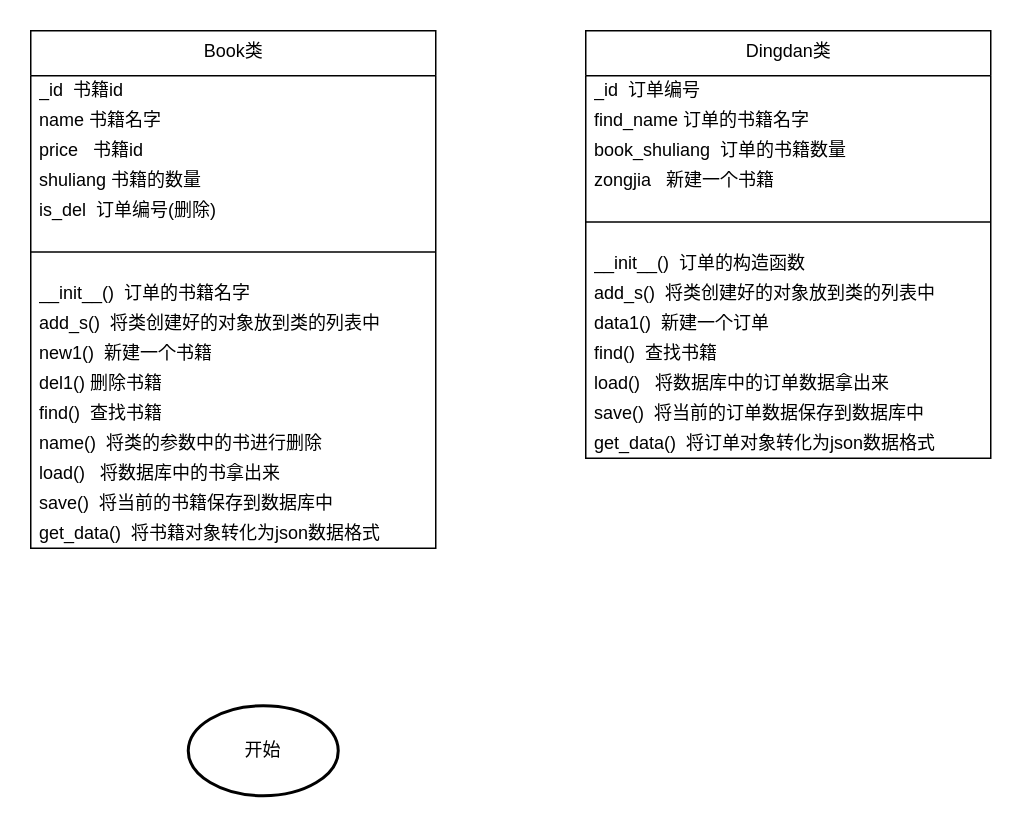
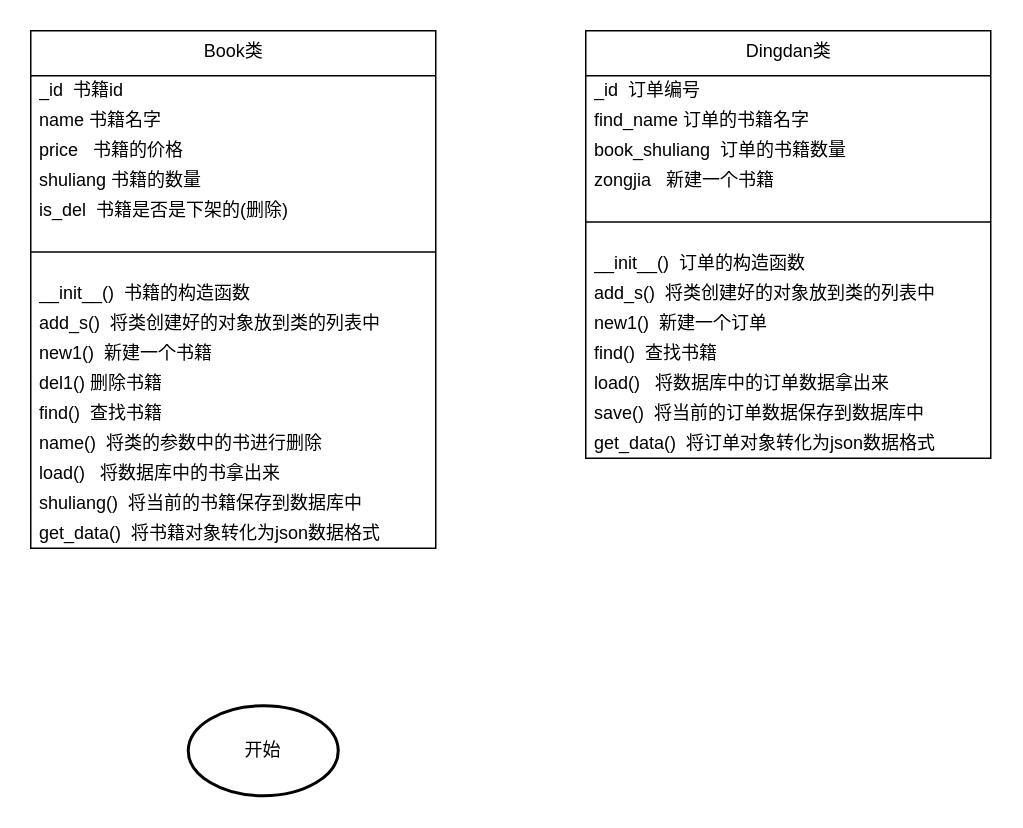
  <mxCell id="0" />
  <mxCell id="1" parent="0" />
  <mxCell id="2" value="Book类" style="swimlane;fontStyle=0;align=center;verticalAlign=top;childLayout=stackLayout;horizontal=1;startSize=30;horizontalStack=0;resizeParent=1;resizeParentMax=0;resizeLast=0;collapsible=0;marginBottom=0;html=1;" parent="1" vertex="1"><mxGeometry x="20" y="20" width="270" height="345" as="geometry" /></mxCell>
  <mxCell id="3" value="_id&amp;nbsp; 书籍id" style="text;html=1;strokeColor=none;fillColor=none;align=left;verticalAlign=middle;spacingLeft=4;spacingRight=4;overflow=hidden;rotatable=0;points=[[0,0.5],[1,0.5]];portConstraint=eastwest;" parent="2" vertex="1"><mxGeometry y="30" width="270" height="20" as="geometry" /></mxCell>
  <mxCell id="4" value="name 书籍名字" style="text;html=1;strokeColor=none;fillColor=none;align=left;verticalAlign=middle;spacingLeft=4;spacingRight=4;overflow=hidden;rotatable=0;points=[[0,0.5],[1,0.5]];portConstraint=eastwest;" parent="2" vertex="1"><mxGeometry y="50" width="270" height="20" as="geometry" /></mxCell>
- <mxCell id="5" value="&lt;font color=&quot;#000000&quot;&gt;price&amp;nbsp; &amp;nbsp;书籍id&lt;/font&gt;" style="text;html=1;strokeColor=none;fillColor=none;align=left;verticalAlign=middle;spacingLeft=4;spacingRight=4;overflow=hidden;rotatable=0;points=[[0,0.5],[1,0.5]];portConstraint=eastwest;fontColor=#808080;" parent="2" vertex="1"><mxGeometry y="70" width="270" height="20" as="geometry" /></mxCell>
+ <mxCell id="5" value="&lt;font color=&quot;#000000&quot;&gt;price&amp;nbsp; &amp;nbsp;书籍的价格&lt;/font&gt;" style="text;html=1;strokeColor=none;fillColor=none;align=left;verticalAlign=middle;spacingLeft=4;spacingRight=4;overflow=hidden;rotatable=0;points=[[0,0.5],[1,0.5]];portConstraint=eastwest;fontColor=#808080;" parent="2" vertex="1"><mxGeometry y="70" width="270" height="20" as="geometry" /></mxCell>
  <mxCell id="6" value="shuliang 书籍的数量" style="text;html=1;strokeColor=none;fillColor=none;align=left;verticalAlign=middle;spacingLeft=4;spacingRight=4;overflow=hidden;rotatable=0;points=[[0,0.5],[1,0.5]];portConstraint=eastwest;" parent="2" vertex="1"><mxGeometry y="90" width="270" height="20" as="geometry" /></mxCell>
- <mxCell id="7" value="is_del&amp;nbsp; 订单编号(删除)" style="text;html=1;strokeColor=none;fillColor=none;align=left;verticalAlign=middle;spacingLeft=4;spacingRight=4;overflow=hidden;rotatable=0;points=[[0,0.5],[1,0.5]];portConstraint=eastwest;" parent="2" vertex="1"><mxGeometry y="110" width="270" height="20" as="geometry" /></mxCell>
+ <mxCell id="7" value="is_del&amp;nbsp; 书籍是否是下架的(删除)" style="text;html=1;strokeColor=none;fillColor=none;align=left;verticalAlign=middle;spacingLeft=4;spacingRight=4;overflow=hidden;rotatable=0;points=[[0,0.5],[1,0.5]];portConstraint=eastwest;" parent="2" vertex="1"><mxGeometry y="110" width="270" height="20" as="geometry" /></mxCell>
  <mxCell id="8" value="" style="line;strokeWidth=1;fillColor=none;align=left;verticalAlign=middle;spacingTop=-1;spacingLeft=3;spacingRight=3;rotatable=0;labelPosition=right;points=[];portConstraint=eastwest;" parent="2" vertex="1"><mxGeometry y="130" width="270" height="35" as="geometry" /></mxCell>
- <mxCell id="9" value="__init__()&amp;nbsp; 订单的书籍名字" style="text;html=1;strokeColor=none;fillColor=none;align=left;verticalAlign=middle;spacingLeft=4;spacingRight=4;overflow=hidden;rotatable=0;points=[[0,0.5],[1,0.5]];portConstraint=eastwest;" parent="2" vertex="1"><mxGeometry y="165" width="270" height="20" as="geometry" /></mxCell>
+ <mxCell id="9" value="__init__()&amp;nbsp; 书籍的构造函数" style="text;html=1;strokeColor=none;fillColor=none;align=left;verticalAlign=middle;spacingLeft=4;spacingRight=4;overflow=hidden;rotatable=0;points=[[0,0.5],[1,0.5]];portConstraint=eastwest;" parent="2" vertex="1"><mxGeometry y="165" width="270" height="20" as="geometry" /></mxCell>
  <mxCell id="10" value="add_s()&amp;nbsp; 将类创建好的对象放到类的列表中" style="text;html=1;strokeColor=none;fillColor=none;align=left;verticalAlign=middle;spacingLeft=4;spacingRight=4;overflow=hidden;rotatable=0;points=[[0,0.5],[1,0.5]];portConstraint=eastwest;" parent="2" vertex="1"><mxGeometry y="185" width="270" height="20" as="geometry" /></mxCell>
  <mxCell id="11" value="new1()&amp;nbsp; 新建一个书籍" style="text;html=1;strokeColor=none;fillColor=none;align=left;verticalAlign=middle;spacingLeft=4;spacingRight=4;overflow=hidden;rotatable=0;points=[[0,0.5],[1,0.5]];portConstraint=eastwest;" parent="2" vertex="1"><mxGeometry y="205" width="270" height="20" as="geometry" /></mxCell>
  <mxCell id="12" value="del1() 删除书籍" style="text;html=1;strokeColor=none;fillColor=none;align=left;verticalAlign=middle;spacingLeft=4;spacingRight=4;overflow=hidden;rotatable=0;points=[[0,0.5],[1,0.5]];portConstraint=eastwest;" parent="2" vertex="1"><mxGeometry y="225" width="270" height="20" as="geometry" /></mxCell>
  <mxCell id="13" value="find()&amp;nbsp; 查找书籍" style="text;html=1;strokeColor=none;fillColor=none;align=left;verticalAlign=middle;spacingLeft=4;spacingRight=4;overflow=hidden;rotatable=0;points=[[0,0.5],[1,0.5]];portConstraint=eastwest;" parent="2" vertex="1"><mxGeometry y="245" width="270" height="20" as="geometry" /></mxCell>
  <mxCell id="14" value="name()&amp;nbsp; 将类的参数中的书进行删除" style="text;html=1;strokeColor=none;fillColor=none;align=left;verticalAlign=middle;spacingLeft=4;spacingRight=4;overflow=hidden;rotatable=0;points=[[0,0.5],[1,0.5]];portConstraint=eastwest;" parent="2" vertex="1"><mxGeometry y="265" width="270" height="20" as="geometry" /></mxCell>
  <mxCell id="15" value="load()&amp;nbsp; &amp;nbsp;将数据库中的书拿出来" style="text;html=1;strokeColor=none;fillColor=none;align=left;verticalAlign=middle;spacingLeft=4;spacingRight=4;overflow=hidden;rotatable=0;points=[[0,0.5],[1,0.5]];portConstraint=eastwest;" parent="2" vertex="1"><mxGeometry y="285" width="270" height="20" as="geometry" /></mxCell>
- <mxCell id="16" value="save()&amp;nbsp; 将当前的书籍保存到数据库中" style="text;html=1;strokeColor=none;fillColor=none;align=left;verticalAlign=middle;spacingLeft=4;spacingRight=4;overflow=hidden;rotatable=0;points=[[0,0.5],[1,0.5]];portConstraint=eastwest;" parent="2" vertex="1"><mxGeometry y="305" width="270" height="20" as="geometry" /></mxCell>
+ <mxCell id="16" value="shuliang()&amp;nbsp; 将当前的书籍保存到数据库中" style="text;html=1;strokeColor=none;fillColor=none;align=left;verticalAlign=middle;spacingLeft=4;spacingRight=4;overflow=hidden;rotatable=0;points=[[0,0.5],[1,0.5]];portConstraint=eastwest;" parent="2" vertex="1"><mxGeometry y="305" width="270" height="20" as="geometry" /></mxCell>
  <mxCell id="17" value="get_data()&amp;nbsp; 将书籍对象转化为json数据格式" style="text;html=1;strokeColor=none;fillColor=none;align=left;verticalAlign=middle;spacingLeft=4;spacingRight=4;overflow=hidden;rotatable=0;points=[[0,0.5],[1,0.5]];portConstraint=eastwest;" parent="2" vertex="1"><mxGeometry y="325" width="270" height="20" as="geometry" /></mxCell>
  <mxCell id="18" value="Dingdan类" style="swimlane;fontStyle=0;align=center;verticalAlign=top;childLayout=stackLayout;horizontal=1;startSize=30;horizontalStack=0;resizeParent=1;resizeParentMax=0;resizeLast=0;collapsible=0;marginBottom=0;html=1;" parent="1" vertex="1"><mxGeometry x="390" y="20" width="270" height="285" as="geometry" /></mxCell>
  <mxCell id="19" value="_id&amp;nbsp; 订单编号" style="text;html=1;strokeColor=none;fillColor=none;align=left;verticalAlign=middle;spacingLeft=4;spacingRight=4;overflow=hidden;rotatable=0;points=[[0,0.5],[1,0.5]];portConstraint=eastwest;" parent="18" vertex="1"><mxGeometry y="30" width="270" height="20" as="geometry" /></mxCell>
  <mxCell id="20" value="find_name 订单的书籍名字" style="text;html=1;strokeColor=none;fillColor=none;align=left;verticalAlign=middle;spacingLeft=4;spacingRight=4;overflow=hidden;rotatable=0;points=[[0,0.5],[1,0.5]];portConstraint=eastwest;" parent="18" vertex="1"><mxGeometry y="50" width="270" height="20" as="geometry" /></mxCell>
  <mxCell id="21" value="&lt;font color=&quot;#000000&quot;&gt;book_shuliang&amp;nbsp; 订单的书籍数量&lt;/font&gt;" style="text;html=1;strokeColor=none;fillColor=none;align=left;verticalAlign=middle;spacingLeft=4;spacingRight=4;overflow=hidden;rotatable=0;points=[[0,0.5],[1,0.5]];portConstraint=eastwest;fontColor=#808080;" parent="18" vertex="1"><mxGeometry y="70" width="270" height="20" as="geometry" /></mxCell>
  <mxCell id="22" value="zongjia&amp;nbsp; &amp;nbsp;新建一个书籍" style="text;html=1;strokeColor=none;fillColor=none;align=left;verticalAlign=middle;spacingLeft=4;spacingRight=4;overflow=hidden;rotatable=0;points=[[0,0.5],[1,0.5]];portConstraint=eastwest;" parent="18" vertex="1"><mxGeometry y="90" width="270" height="20" as="geometry" /></mxCell>
  <mxCell id="23" value="" style="line;strokeWidth=1;fillColor=none;align=left;verticalAlign=middle;spacingTop=-1;spacingLeft=3;spacingRight=3;rotatable=0;labelPosition=right;points=[];portConstraint=eastwest;" parent="18" vertex="1"><mxGeometry y="110" width="270" height="35" as="geometry" /></mxCell>
  <mxCell id="24" value="__init__()&amp;nbsp; 订单的构造函数" style="text;html=1;strokeColor=none;fillColor=none;align=left;verticalAlign=middle;spacingLeft=4;spacingRight=4;overflow=hidden;rotatable=0;points=[[0,0.5],[1,0.5]];portConstraint=eastwest;" parent="18" vertex="1"><mxGeometry y="145" width="270" height="20" as="geometry" /></mxCell>
  <mxCell id="25" value="add_s()&amp;nbsp; 将类创建好的对象放到类的列表中" style="text;html=1;strokeColor=none;fillColor=none;align=left;verticalAlign=middle;spacingLeft=4;spacingRight=4;overflow=hidden;rotatable=0;points=[[0,0.5],[1,0.5]];portConstraint=eastwest;" parent="18" vertex="1"><mxGeometry y="165" width="270" height="20" as="geometry" /></mxCell>
- <mxCell id="26" value="data1()&amp;nbsp; 新建一个订单" style="text;html=1;strokeColor=none;fillColor=none;align=left;verticalAlign=middle;spacingLeft=4;spacingRight=4;overflow=hidden;rotatable=0;points=[[0,0.5],[1,0.5]];portConstraint=eastwest;" parent="18" vertex="1"><mxGeometry y="185" width="270" height="20" as="geometry" /></mxCell>
+ <mxCell id="26" value="new1()&amp;nbsp; 新建一个订单" style="text;html=1;strokeColor=none;fillColor=none;align=left;verticalAlign=middle;spacingLeft=4;spacingRight=4;overflow=hidden;rotatable=0;points=[[0,0.5],[1,0.5]];portConstraint=eastwest;" parent="18" vertex="1"><mxGeometry y="185" width="270" height="20" as="geometry" /></mxCell>
  <mxCell id="27" value="find()&amp;nbsp; 查找书籍" style="text;html=1;strokeColor=none;fillColor=none;align=left;verticalAlign=middle;spacingLeft=4;spacingRight=4;overflow=hidden;rotatable=0;points=[[0,0.5],[1,0.5]];portConstraint=eastwest;" parent="18" vertex="1"><mxGeometry y="205" width="270" height="20" as="geometry" /></mxCell>
  <mxCell id="28" value="load()&amp;nbsp; &amp;nbsp;将数据库中的订单数据拿出来" style="text;html=1;strokeColor=none;fillColor=none;align=left;verticalAlign=middle;spacingLeft=4;spacingRight=4;overflow=hidden;rotatable=0;points=[[0,0.5],[1,0.5]];portConstraint=eastwest;" parent="18" vertex="1"><mxGeometry y="225" width="270" height="20" as="geometry" /></mxCell>
  <mxCell id="29" value="save()&amp;nbsp; 将当前的订单数据保存到数据库中" style="text;html=1;strokeColor=none;fillColor=none;align=left;verticalAlign=middle;spacingLeft=4;spacingRight=4;overflow=hidden;rotatable=0;points=[[0,0.5],[1,0.5]];portConstraint=eastwest;" parent="18" vertex="1"><mxGeometry y="245" width="270" height="20" as="geometry" /></mxCell>
  <mxCell id="30" value="get_data()&amp;nbsp; 将订单对象转化为json数据格式" style="text;html=1;strokeColor=none;fillColor=none;align=left;verticalAlign=middle;spacingLeft=4;spacingRight=4;overflow=hidden;rotatable=0;points=[[0,0.5],[1,0.5]];portConstraint=eastwest;" parent="18" vertex="1"><mxGeometry y="265" width="270" height="20" as="geometry" /></mxCell>
  <mxCell id="31" value="开始" style="strokeWidth=2;html=1;shape=mxgraph.flowchart.start_1;whiteSpace=wrap;" vertex="1" parent="1"><mxGeometry x="125" y="470" width="100" height="60" as="geometry" /></mxCell>
